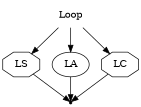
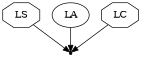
  digraph {
    node [shape=octagon]
-   n1 [label=Loop shape=plaintext]
    n2 [label=LS]
    n3 [label=LA shape=ellipse]
    n4 [label=LC]
    end [shape=point]
-   n1 -> n2
-   n1 -> n3
-   n1 -> n4
    n2 -> end
    n3 -> end
    n4 -> end
  }
